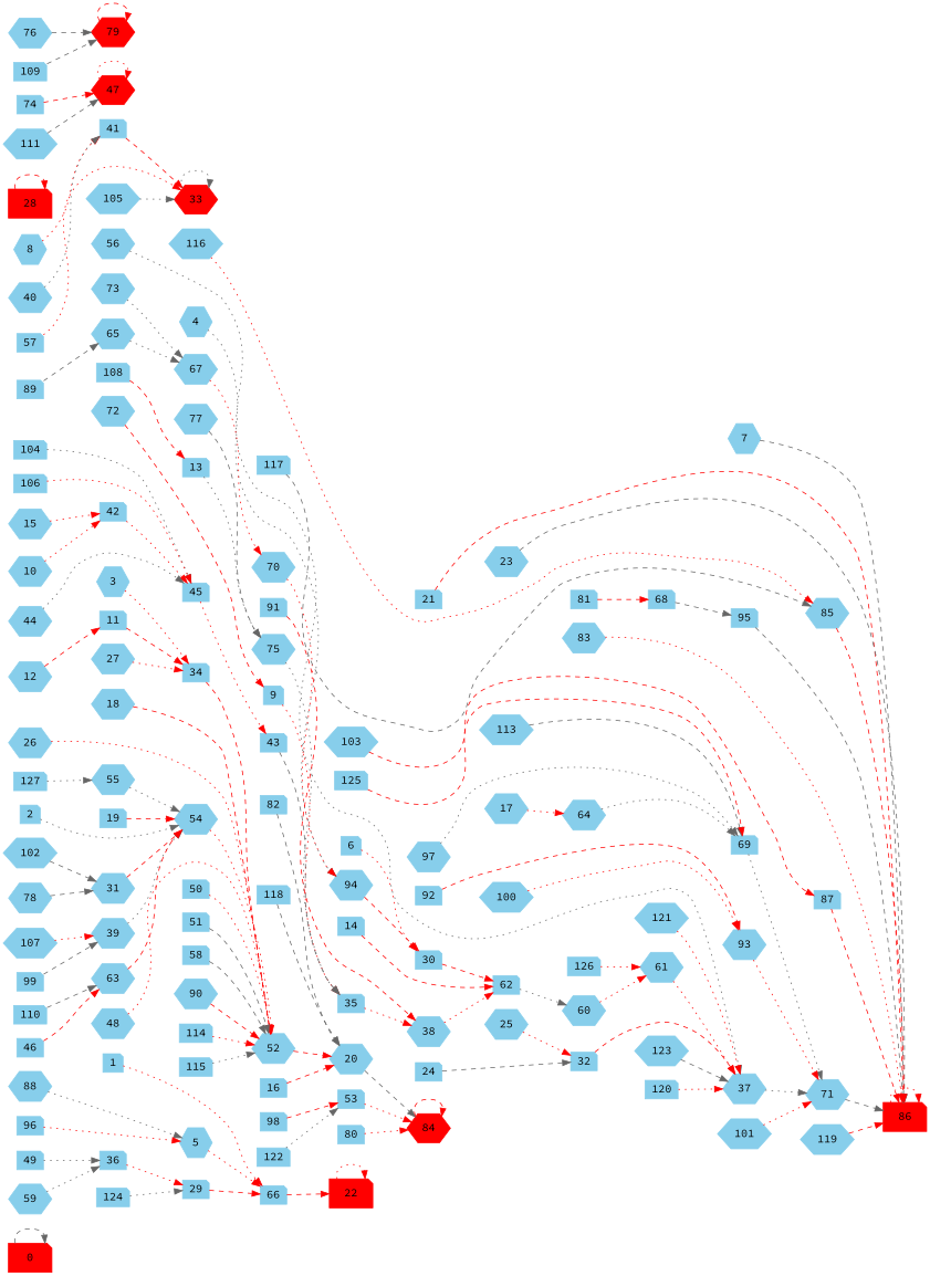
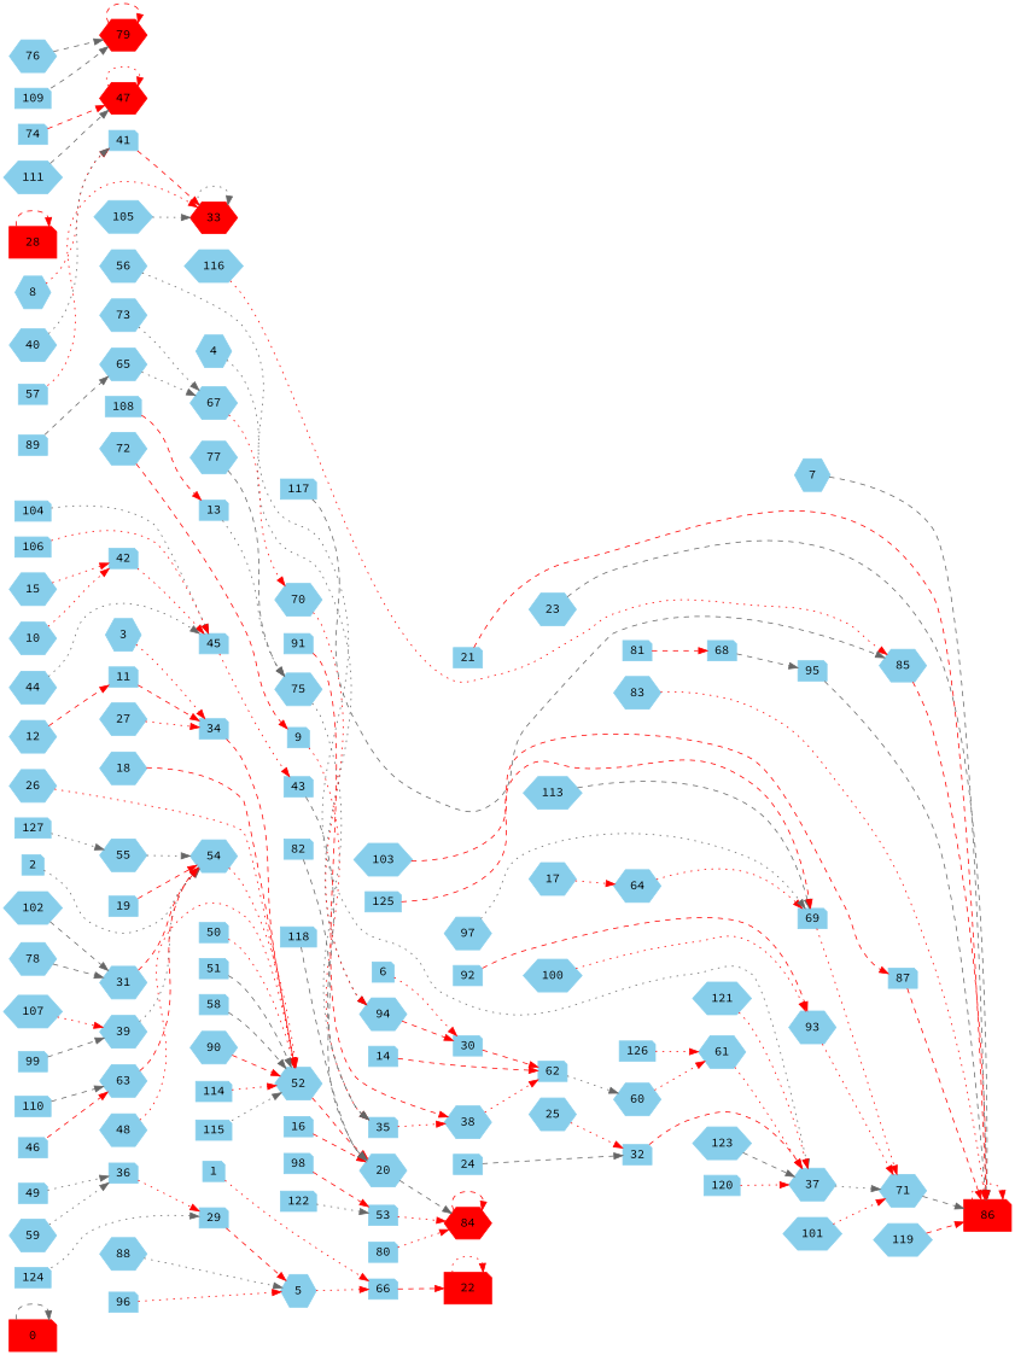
  digraph {
    fontname="Source Code Pro"
    rankdir=LR
    node [color=skyblue fontname="Source Code Pro" shape=hexagon style=filled]
    edge [color=red fontname="Source Code Pro" style=dotted weight=0.25]
    n1 [color=red height=.5 label=0 shape=note width=.75]
    1 [height=.2 shape=note width=.2]
    66 [height=.2 shape=note width=.2]
    n4 [color=red height=.5 label=22 shape=note width=.75]
    2 [height=.2 shape=note width=.2]
    54 [height=.2 width=.2]
    52 [height=.2 width=.2]
    20 [height=.2 width=.2]
    3 [height=.2 width=.2]
    34 [height=.2 shape=note width=.2]
    4 [height=.2 width=.2]
    94 [height=.2 width=.2]
    30 [height=.2 shape=note width=.2]
    62 [height=.2 shape=note width=.2]
    5 [height=.2 width=.2]
    6 [height=.2 shape=note width=.2]
    60 [height=.2 width=.2]
    n18 [color=red height=.5 label=86 shape=note width=.75]
    7 [height=.2 width=.2]
    8 [height=.2 width=.2]
    41 [height=.2 shape=note width=.2]
    n22 [color=red height=.5 label=33 width=.75]
    9 [height=.2 shape=note width=.2]
    35 [height=.2 shape=note width=.2]
    38 [height=.2 width=.2]
    10 [height=.2 width=.2]
    42 [height=.2 shape=note width=.2]
    45 [height=.2 shape=note width=.2]
    43 [height=.2 shape=note width=.2]
    11 [height=.2 shape=note width=.2]
    12 [height=.2 width=.2]
    13 [height=.2 shape=note width=.2]
    75 [height=.2 width=.2]
    14 [height=.2 shape=note width=.2]
    61 [height=.2 width=.2]
    15 [height=.2 width=.2]
    16 [height=.2 shape=note width=.2]
    n38 [color=red height=.5 label=84 width=.75]
    17 [height=.2 width=.2]
    64 [height=.2 width=.2]
    69 [height=.2 shape=note width=.2]
    71 [height=.2 width=.2]
    18 [height=.2 width=.2]
    19 [height=.2 shape=note width=.2]
    21 [height=.2 shape=note width=.2]
    23 [height=.2 width=.2]
    24 [height=.2 shape=note width=.2]
    32 [height=.2 shape=note width=.2]
    37 [height=.2 width=.2]
    25 [height=.2 width=.2]
    26 [height=.2 width=.2]
    27 [height=.2 width=.2]
    n53 [color=red height=.5 label=28 shape=note width=.75]
    29 [height=.2 shape=note width=.2]
    31 [height=.2 width=.2]
    36 [height=.2 shape=note width=.2]
    39 [height=.2 width=.2]
    40 [height=.2 width=.2]
    44 [height=.2 width=.2]
    46 [height=.2 shape=note width=.2]
    63 [height=.2 width=.2]
    n62 [color=red height=.5 label=47 width=.75]
    48 [height=.2 width=.2]
    49 [height=.2 shape=note width=.2]
    50 [height=.2 shape=note width=.2]
    51 [height=.2 shape=note width=.2]
    53 [height=.2 shape=note width=.2]
    55 [height=.2 width=.2]
    56 [height=.2 width=.2]
    57 [height=.2 shape=note width=.2]
    58 [height=.2 shape=note width=.2]
    59 [height=.2 width=.2]
    65 [height=.2 width=.2]
    67 [height=.2 width=.2]
    70 [height=.2 width=.2]
    68 [height=.2 shape=note width=.2]
    95 [height=.2 shape=note width=.2]
    72 [height=.2 width=.2]
    73 [height=.2 width=.2]
    74 [height=.2 shape=note width=.2]
    n81 [color=red height=.5 label=79 width=.75]
    76 [height=.2 width=.2]
    77 [height=.2 width=.2]
    78 [height=.2 width=.2]
    80 [height=.2 shape=note width=.2]
    81 [height=.2 shape=note width=.2]
    82 [height=.2 shape=note width=.2]
    83 [height=.2 width=.2]
    85 [height=.2 width=.2]
    87 [height=.2 shape=note width=.2]
    88 [height=.2 width=.2]
    89 [height=.2 shape=note width=.2]
    90 [height=.2 width=.2]
    91 [height=.2 shape=note width=.2]
    92 [height=.2 shape=note width=.2]
    93 [height=.2 width=.2]
    96 [height=.2 shape=note width=.2]
    97 [height=.2 width=.2]
    98 [height=.2 shape=note width=.2]
    99 [height=.2 shape=note width=.2]
    100 [height=.2 width=.2]
    101 [height=.2 width=.2]
    102 [height=.2 width=.2]
    103 [height=.2 width=.2]
    104 [height=.2 shape=note width=.2]
    105 [height=.2 width=.2]
    106 [height=.2 shape=note width=.2]
    107 [height=.2 width=.2]
    108 [height=.2 shape=note width=.2]
    109 [height=.2 shape=note width=.2]
    110 [height=.2 shape=note width=.2]
    111 [height=.2 width=.2]
    113 [height=.2 width=.2]
    114 [height=.2 shape=note width=.2]
    115 [height=.2 shape=note width=.2]
    116 [height=.2 width=.2]
    117 [height=.2 shape=note width=.2]
    118 [height=.2 shape=note width=.2]
    119 [height=.2 width=.2]
    120 [height=.2 shape=note width=.2]
    121 [height=.2 width=.2]
    122 [height=.2 shape=note width=.2]
    123 [height=.2 width=.2]
    124 [height=.2 shape=note width=.2]
    125 [height=.2 shape=note width=.2]
    126 [height=.2 shape=note width=.2]
    127 [height=.2 shape=note width=.2]
    n1 -> n1 [color=gray40 style=dashed]
    1 -> 66
    66 -> n4 [style=dashed]
    n4 -> n4
    2 -> 54 [color=gray40]
    54 -> 52
    52 -> 20 [style=dashed]
    20 -> n38 [color=gray40 style=dashed]
    3 -> 34
    34 -> 52 [style=dashed]
    4 -> 94 [color=gray40]
    94 -> 30 [style=dashed]
    30 -> 62 [style=dashed]
    62 -> 60 [color=gray40]
    5 -> 66
    6 -> 30
    60 -> 61
    n18 -> n18
    7 -> n18 [color=gray40 style=dashed]
    8 -> 41
    41 -> n22 [style=dashed]
    n22 -> n22 [color=gray40]
    9 -> 35
    35 -> 38
    38 -> 62
    10 -> 42
    42 -> 45
    45 -> 43
    43 -> 35 [color=gray40 style=dashed]
    11 -> 34 [style=dashed]
    12 -> 11 [style=dashed]
    13 -> 75 [color=gray40]
    75 -> 35 [color=gray40]
    14 -> 62 [style=dashed]
    61 -> 37
    15 -> 42
    16 -> 20 [style=dashed]
    n38 -> n38 [style=dashed]
    17 -> 64
-   64 -> 69 [color=gray40]
-   69 -> 71 [color=gray40]
+   64 -> 69
+   69 -> 71
    71 -> n18 [color=gray40 style=dashed]
    18 -> 52 [style=dashed]
    19 -> 54 [style=dashed]
    21 -> n18 [style=dashed]
    23 -> n18 [color=gray40 style=dashed]
    24 -> 32 [color=gray40 style=dashed]
    32 -> 37 [style=dashed]
    37 -> 71 [color=gray40]
    25 -> 32
    26 -> 52
    27 -> 34
    n53 -> n53 [style=dashed]
-   29 -> 66 [style=dashed]
+   29 -> 5 [style=dashed]
    31 -> 54 [style=dashed]
    36 -> 29
    39 -> 54 [color=gray40]
    40 -> 41 [color=gray40]
    44 -> 45 [color=gray40]
    46 -> 63 [style=dashed]
    63 -> 54 [style=dashed]
    n62 -> n62
    48 -> 52
    49 -> 36 [color=gray40]
    50 -> 52
    51 -> 52 [color=gray40 style=dashed]
    53 -> n38
    55 -> 54 [color=gray40]
    56 -> 37 [color=gray40]
    57 -> n22
    58 -> 52 [color=gray40 style=dashed]
    59 -> 36 [color=gray40]
    65 -> 67 [color=gray40]
    67 -> 70
    70 -> 94
    68 -> 95 [color=gray40 style=dashed]
    95 -> n18 [color=gray40 style=dashed]
    72 -> 9 [style=dashed]
    73 -> 67 [color=gray40]
    74 -> n62 [style=dashed]
    n81 -> n81 [style=dashed]
    76 -> n81 [color=gray40 style=dashed]
    77 -> 75 [color=gray40 style=dashed]
    78 -> 31 [color=gray40 style=dashed]
    80 -> n38
    81 -> 68 [style=dashed]
    82 -> 20 [color=gray40 style=dashed]
    83 -> n18
    85 -> n18 [style=dashed]
    87 -> n18 [style=dashed]
    88 -> 5 [color=gray40]
    89 -> 65 [color=gray40 style=dashed]
    90 -> 52 [style=dashed]
    91 -> 38 [style=dashed]
    92 -> 93 [style=dashed]
    93 -> 71
    96 -> 5
    97 -> 69 [color=gray40]
    98 -> 53 [style=dashed]
    99 -> 39 [color=gray40 style=dashed]
    100 -> 93
    101 -> 71
    102 -> 31 [color=gray40 style=dashed]
    103 -> 87 [style=dashed]
    104 -> 45 [color=gray40]
    105 -> n22 [color=gray40]
    106 -> 45
    107 -> 39
    108 -> 13 [style=dashed]
    109 -> n81 [color=gray40 style=dashed]
    110 -> 63 [color=gray40 style=dashed]
    111 -> n62 [color=gray40 style=dashed]
    113 -> 69 [color=gray40 style=dashed]
    114 -> 52
    115 -> 52 [color=gray40]
    116 -> 85
    117 -> 85 [color=gray40 style=dashed]
    118 -> 20 [color=gray40 style=dashed]
    119 -> n18 [style=dashed]
    120 -> 37
    121 -> 37
    122 -> 53 [color=gray40]
    123 -> 37 [color=gray40 style=dashed]
    124 -> 29 [color=gray40]
    125 -> 69 [style=dashed]
    126 -> 61
    127 -> 55 [color=gray40]
  }
